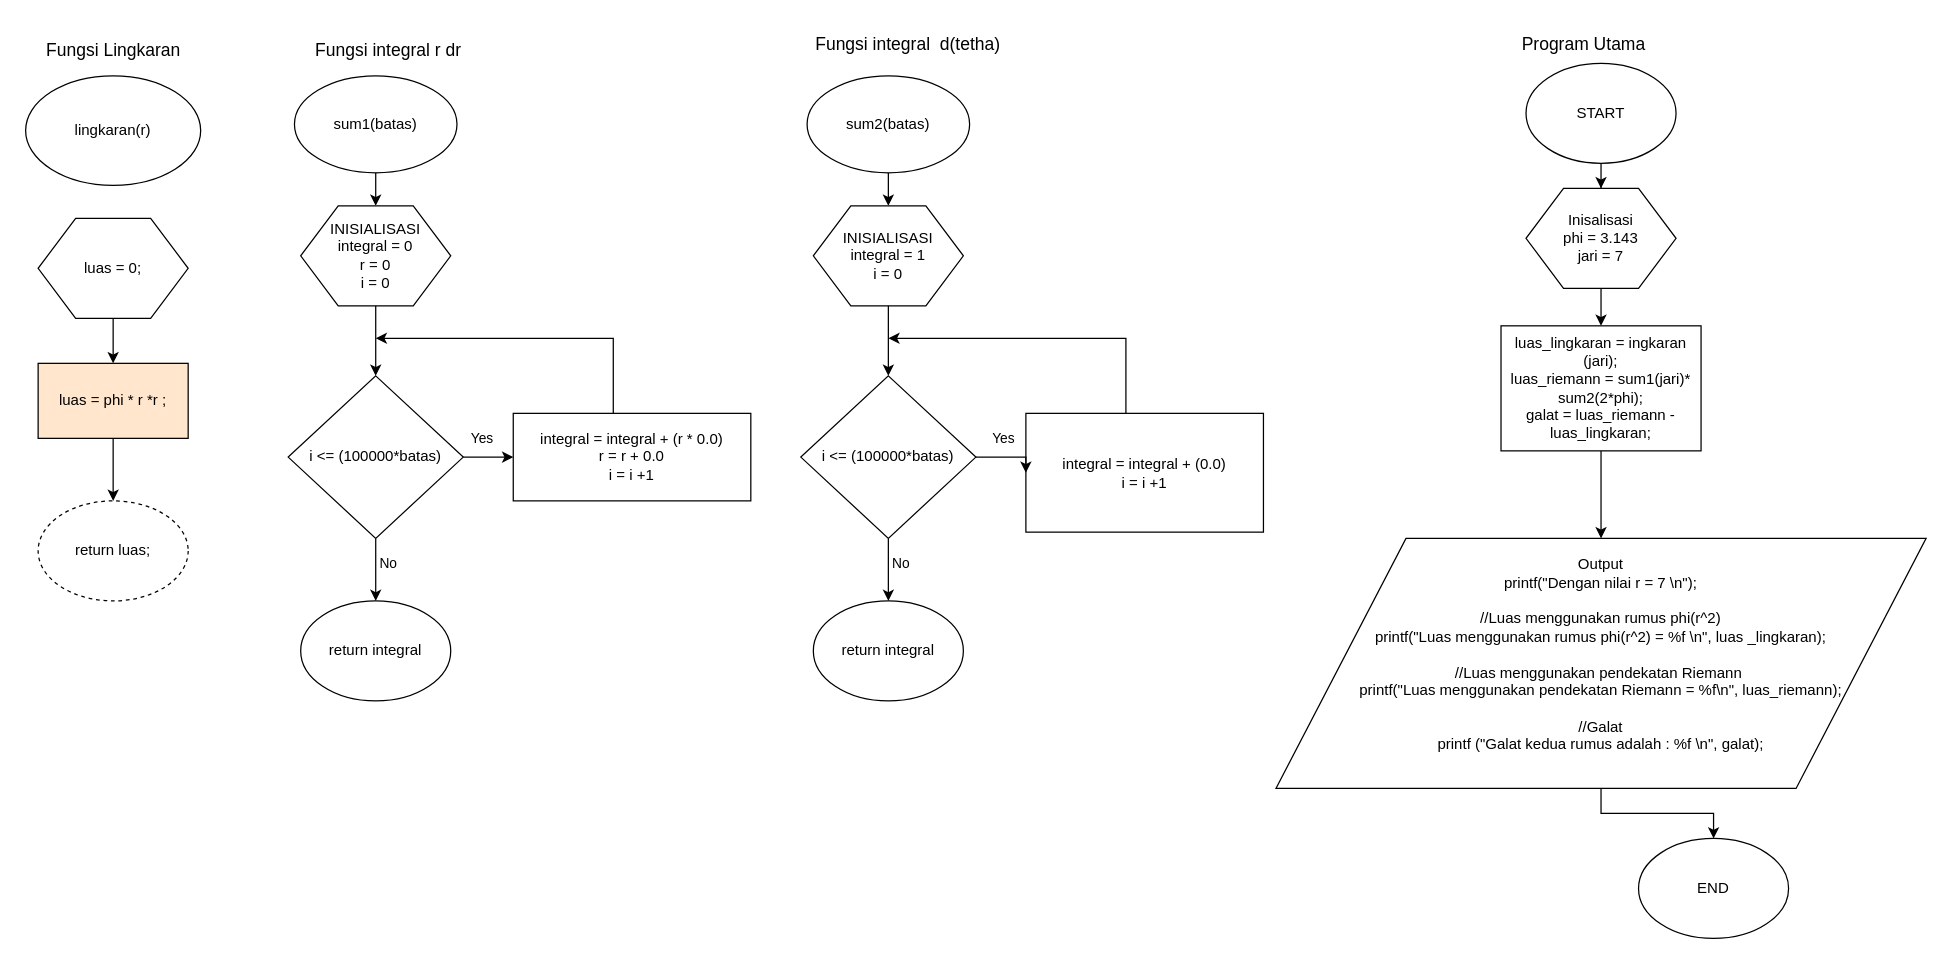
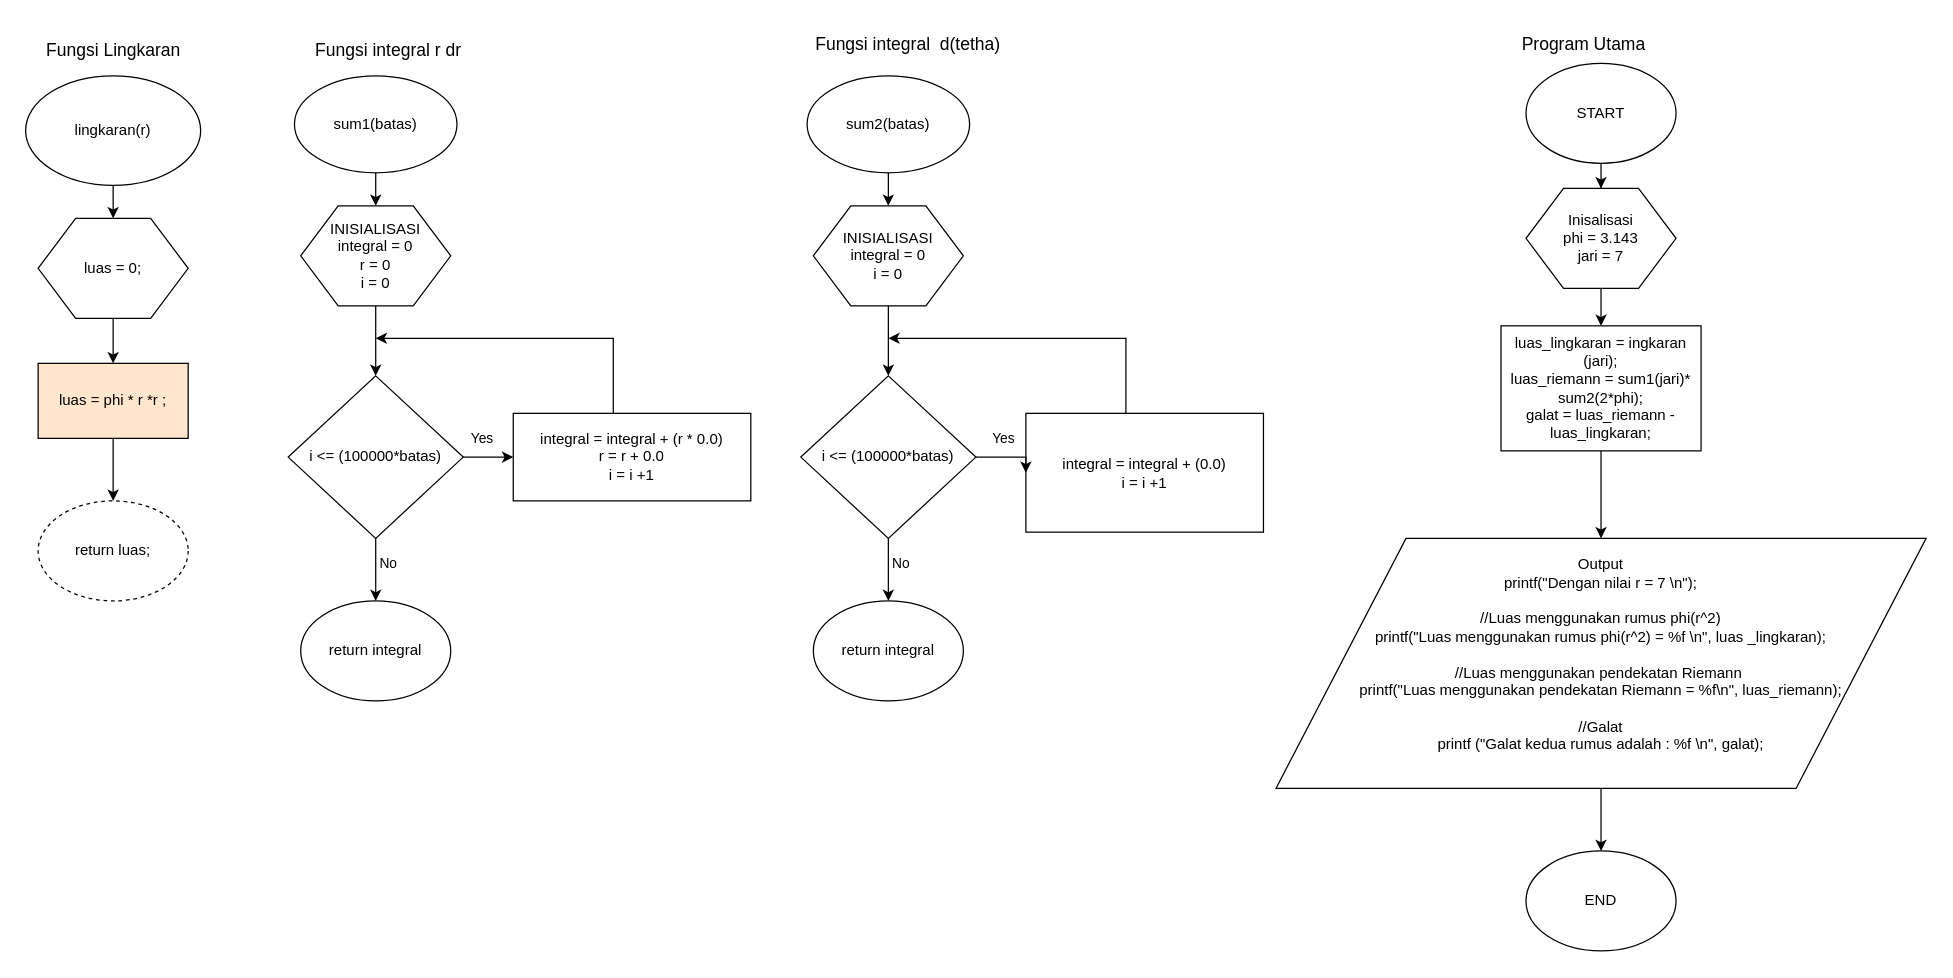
  <mxCell id="0" />
  <mxCell id="1" parent="0" />
  <mxCell id="2" value="" style="edgeStyle=orthogonalEdgeStyle;rounded=0;orthogonalLoop=1;jettySize=auto;html=1;" edge="1" parent="1" source="3" target="5"><mxGeometry relative="1" as="geometry" /></mxCell>
  <mxCell id="3" value="START" style="ellipse;whiteSpace=wrap;html=1;" vertex="1" parent="1"><mxGeometry x="1220" y="50" width="120" height="80" as="geometry" /></mxCell>
  <mxCell id="4" value="" style="edgeStyle=orthogonalEdgeStyle;rounded=0;orthogonalLoop=1;jettySize=auto;html=1;" edge="1" parent="1" source="5" target="7"><mxGeometry relative="1" as="geometry" /></mxCell>
  <mxCell id="5" value="Inisalisasi&lt;br&gt;phi = 3.143&lt;br&gt;jari = 7" style="shape=hexagon;perimeter=hexagonPerimeter2;whiteSpace=wrap;html=1;" vertex="1" parent="1"><mxGeometry x="1220" y="150" width="120" height="80" as="geometry" /></mxCell>
  <mxCell id="6" value="" style="edgeStyle=orthogonalEdgeStyle;rounded=0;orthogonalLoop=1;jettySize=auto;html=1;" edge="1" parent="1" source="7" target="9"><mxGeometry relative="1" as="geometry" /></mxCell>
  <mxCell id="7" value="luas_lingkaran = ingkaran (jari);&lt;br&gt;luas_riemann = sum1(jari)*&lt;br&gt;sum2(2*phi);&lt;br&gt;galat = luas_riemann - luas_lingkaran;" style="rounded=0;whiteSpace=wrap;html=1;" vertex="1" parent="1"><mxGeometry x="1200" y="260" width="160" height="100" as="geometry" /></mxCell>
  <mxCell id="8" value="" style="edgeStyle=orthogonalEdgeStyle;rounded=0;orthogonalLoop=1;jettySize=auto;html=1;" edge="1" parent="1" source="9" target="10"><mxGeometry relative="1" as="geometry" /></mxCell>
  <mxCell id="9" value="Output&lt;br&gt;&lt;div&gt;printf(&quot;Dengan nilai r = 7 \n&quot;);&lt;/div&gt;&lt;div&gt;&lt;span style=&quot;white-space: pre&quot;&gt;&#09;&lt;/span&gt;&lt;/div&gt;&lt;div&gt;//Luas menggunakan rumus phi(r^2)&lt;/div&gt;&lt;div&gt;printf(&quot;Luas menggunakan rumus phi(r^2) = %f \n&quot;, luas _lingkaran);&lt;/div&gt;&lt;div&gt;&lt;span style=&quot;white-space: pre&quot;&gt;&#09;&lt;/span&gt;&lt;/div&gt;&lt;div&gt;//Luas menggunakan pendekatan Riemann&amp;nbsp;&lt;/div&gt;&lt;div&gt;printf(&quot;Luas menggunakan pendekatan Riemann = %f\n&quot;, luas_riemann);&lt;/div&gt;&lt;div&gt;&lt;span style=&quot;white-space: pre&quot;&gt;&#09;&lt;/span&gt;&lt;/div&gt;&lt;div&gt;//Galat&lt;/div&gt;&lt;div&gt;printf (&quot;Galat kedua rumus adalah : %f \n&quot;, galat);&lt;/div&gt;&lt;div&gt;&lt;span style=&quot;white-space: pre&quot;&gt;&#09;&lt;/span&gt;&lt;/div&gt;" style="shape=parallelogram;perimeter=parallelogramPerimeter;whiteSpace=wrap;html=1;align=center;" vertex="1" parent="1"><mxGeometry x="1020" y="430" width="520" height="200" as="geometry" /></mxCell>
- <mxCell id="10" value="END" style="ellipse;whiteSpace=wrap;html=1;" vertex="1" parent="1"><mxGeometry x="1310" y="670" width="120" height="80" as="geometry" /></mxCell>
+ <mxCell id="10" value="END" style="ellipse;whiteSpace=wrap;html=1;" vertex="1" parent="1"><mxGeometry x="1220" y="680" width="120" height="80" as="geometry" /></mxCell>
+ <mxCell id="11" value="" style="edgeStyle=orthogonalEdgeStyle;rounded=0;orthogonalLoop=1;jettySize=auto;html=1;" edge="1" parent="1" source="12" target="14"><mxGeometry relative="1" as="geometry" /></mxCell>
  <mxCell id="12" value="&lt;div&gt;lingkaran(r)&lt;/div&gt;" style="ellipse;whiteSpace=wrap;html=1;" vertex="1" parent="1"><mxGeometry x="20" y="60" width="140" height="87.6" as="geometry" /></mxCell>
  <mxCell id="13" value="" style="edgeStyle=orthogonalEdgeStyle;rounded=0;orthogonalLoop=1;jettySize=auto;html=1;" edge="1" parent="1" source="14" target="16"><mxGeometry relative="1" as="geometry" /></mxCell>
  <mxCell id="14" value="luas = 0;" style="shape=hexagon;perimeter=hexagonPerimeter2;whiteSpace=wrap;html=1;" vertex="1" parent="1"><mxGeometry x="30" y="174" width="120" height="80" as="geometry" /></mxCell>
  <mxCell id="15" value="" style="edgeStyle=orthogonalEdgeStyle;rounded=0;orthogonalLoop=1;jettySize=auto;html=1;" edge="1" parent="1" source="16" target="17"><mxGeometry relative="1" as="geometry" /></mxCell>
  <mxCell id="16" value="&lt;span style=&quot;white-space: normal&quot;&gt;luas = phi * r *r ;&lt;/span&gt;" style="rounded=0;whiteSpace=wrap;html=1;fillColor=#ffe6cc;" vertex="1" parent="1"><mxGeometry x="30" y="290" width="120" height="60" as="geometry" /></mxCell>
  <mxCell id="17" value="return luas;" style="ellipse;whiteSpace=wrap;html=1;dashed=1;" vertex="1" parent="1"><mxGeometry x="30" y="400" width="120" height="80" as="geometry" /></mxCell>
  <mxCell id="18" value="" style="edgeStyle=orthogonalEdgeStyle;rounded=0;orthogonalLoop=1;jettySize=auto;html=1;" edge="1" parent="1" source="19" target="21"><mxGeometry relative="1" as="geometry" /></mxCell>
  <mxCell id="19" value="&lt;div&gt;sum1(batas)&lt;/div&gt;" style="ellipse;whiteSpace=wrap;html=1;" vertex="1" parent="1"><mxGeometry x="235" y="60" width="130" height="77.6" as="geometry" /></mxCell>
  <mxCell id="20" value="" style="edgeStyle=orthogonalEdgeStyle;rounded=0;orthogonalLoop=1;jettySize=auto;html=1;" edge="1" parent="1" source="21" target="27"><mxGeometry relative="1" as="geometry" /></mxCell>
  <mxCell id="21" value="INISIALISASI&lt;br&gt;integral = 0&lt;br&gt;r = 0&lt;br&gt;i = 0" style="shape=hexagon;perimeter=hexagonPerimeter2;whiteSpace=wrap;html=1;" vertex="1" parent="1"><mxGeometry x="240" y="164" width="120" height="80" as="geometry" /></mxCell>
  <mxCell id="22" value="" style="edgeStyle=orthogonalEdgeStyle;rounded=0;orthogonalLoop=1;jettySize=auto;html=1;" edge="1" parent="1" source="23"><mxGeometry relative="1" as="geometry"><mxPoint x="300" y="270" as="targetPoint" /><Array as="points"><mxPoint x="490" y="270" /></Array></mxGeometry></mxCell>
  <mxCell id="23" value="&lt;span style=&quot;white-space: normal&quot;&gt;integral = integral + (r * 0.0)&lt;br&gt;r = r + 0.0&lt;br&gt;i = i +1&lt;br&gt;&lt;/span&gt;" style="rounded=0;whiteSpace=wrap;html=1;" vertex="1" parent="1"><mxGeometry x="410" y="330" width="190" height="70" as="geometry" /></mxCell>
  <mxCell id="24" value="return integral" style="ellipse;whiteSpace=wrap;html=1;" vertex="1" parent="1"><mxGeometry x="240" y="480" width="120" height="80" as="geometry" /></mxCell>
  <mxCell id="25" value="Yes" style="edgeStyle=orthogonalEdgeStyle;rounded=0;orthogonalLoop=1;jettySize=auto;html=1;entryX=0;entryY=0.5;entryDx=0;entryDy=0;" edge="1" parent="1" source="27" target="23"><mxGeometry x="0.232" y="18" relative="1" as="geometry"><mxPoint x="430" y="325" as="targetPoint" /><Array as="points"><mxPoint x="400" y="365" /><mxPoint x="400" y="365" /></Array><mxPoint x="-10" y="3" as="offset" /></mxGeometry></mxCell>
  <mxCell id="26" value="No" style="edgeStyle=orthogonalEdgeStyle;rounded=0;orthogonalLoop=1;jettySize=auto;html=1;" edge="1" parent="1" source="27" target="24"><mxGeometry x="-0.2" y="10" relative="1" as="geometry"><mxPoint as="offset" /></mxGeometry></mxCell>
  <mxCell id="27" value="i &amp;lt;=&amp;nbsp;&lt;span style=&quot;text-align: left ; white-space: nowrap&quot;&gt;(100000*batas)&lt;/span&gt;" style="rhombus;whiteSpace=wrap;html=1;" vertex="1" parent="1"><mxGeometry x="230" y="300" width="140" height="130" as="geometry" /></mxCell>
  <mxCell id="28" value="" style="edgeStyle=orthogonalEdgeStyle;rounded=0;orthogonalLoop=1;jettySize=auto;html=1;" edge="1" parent="1" source="29" target="31"><mxGeometry relative="1" as="geometry" /></mxCell>
  <mxCell id="29" value="&lt;div&gt;sum2(batas)&lt;/div&gt;" style="ellipse;whiteSpace=wrap;html=1;" vertex="1" parent="1"><mxGeometry x="645" y="60" width="130" height="77.6" as="geometry" /></mxCell>
  <mxCell id="30" value="" style="edgeStyle=orthogonalEdgeStyle;rounded=0;orthogonalLoop=1;jettySize=auto;html=1;" edge="1" parent="1" source="31" target="37"><mxGeometry relative="1" as="geometry" /></mxCell>
- <mxCell id="31" value="INISIALISASI&lt;br&gt;integral = 1&lt;br&gt;i = 0" style="shape=hexagon;perimeter=hexagonPerimeter2;whiteSpace=wrap;html=1;" vertex="1" parent="1"><mxGeometry x="650" y="164" width="120" height="80" as="geometry" /></mxCell>
+ <mxCell id="31" value="INISIALISASI&lt;br&gt;integral = 0&lt;br&gt;i = 0" style="shape=hexagon;perimeter=hexagonPerimeter2;whiteSpace=wrap;html=1;" vertex="1" parent="1"><mxGeometry x="650" y="164" width="120" height="80" as="geometry" /></mxCell>
  <mxCell id="32" value="" style="edgeStyle=orthogonalEdgeStyle;rounded=0;orthogonalLoop=1;jettySize=auto;html=1;" edge="1" parent="1" source="33"><mxGeometry relative="1" as="geometry"><mxPoint x="710" y="270" as="targetPoint" /><Array as="points"><mxPoint x="900" y="270" /></Array></mxGeometry></mxCell>
  <mxCell id="33" value="&lt;span style=&quot;white-space: normal&quot;&gt;integral = integral + (0.0)&lt;br&gt;i = i +1&lt;br&gt;&lt;/span&gt;" style="rounded=0;whiteSpace=wrap;html=1;" vertex="1" parent="1"><mxGeometry x="820" y="330" width="190" height="95" as="geometry" /></mxCell>
  <mxCell id="34" value="return integral" style="ellipse;whiteSpace=wrap;html=1;" vertex="1" parent="1"><mxGeometry x="650" y="480" width="120" height="80" as="geometry" /></mxCell>
  <mxCell id="35" value="Yes" style="edgeStyle=orthogonalEdgeStyle;rounded=0;orthogonalLoop=1;jettySize=auto;html=1;entryX=0;entryY=0.5;entryDx=0;entryDy=0;" edge="1" parent="1" source="37" target="33"><mxGeometry x="0.232" y="18" relative="1" as="geometry"><mxPoint x="840" y="325" as="targetPoint" /><Array as="points"><mxPoint x="810" y="365" /><mxPoint x="810" y="365" /></Array><mxPoint x="-10" y="3" as="offset" /></mxGeometry></mxCell>
  <mxCell id="36" value="No" style="edgeStyle=orthogonalEdgeStyle;rounded=0;orthogonalLoop=1;jettySize=auto;html=1;" edge="1" parent="1" source="37" target="34"><mxGeometry x="-0.2" y="10" relative="1" as="geometry"><mxPoint as="offset" /></mxGeometry></mxCell>
  <mxCell id="37" value="i &amp;lt;=&amp;nbsp;&lt;span style=&quot;text-align: left ; white-space: nowrap&quot;&gt;(100000*batas)&lt;/span&gt;" style="rhombus;whiteSpace=wrap;html=1;" vertex="1" parent="1"><mxGeometry x="640" y="300" width="140" height="130" as="geometry" /></mxCell>
  <mxCell id="38" value="&lt;font style=&quot;font-size: 14px&quot;&gt;Fungsi Lingkaran&lt;/font&gt;" style="text;html=1;align=center;verticalAlign=middle;resizable=0;points=[];autosize=1;" vertex="1" parent="1"><mxGeometry x="30" y="30" width="120" height="20" as="geometry" /></mxCell>
  <mxCell id="39" value="&lt;font style=&quot;font-size: 14px&quot;&gt;Fungsi integral r dr&lt;/font&gt;" style="text;html=1;" vertex="1" parent="1"><mxGeometry x="250" y="25" width="120" height="30" as="geometry" /></mxCell>
  <mxCell id="40" value="&lt;font style=&quot;font-size: 14px&quot;&gt;Fungsi integral&amp;nbsp; d(tetha)&lt;/font&gt;" style="text;html=1;" vertex="1" parent="1"><mxGeometry x="650" y="20" width="130" height="30" as="geometry" /></mxCell>
  <mxCell id="41" value="&lt;font style=&quot;font-size: 14px&quot;&gt;Program Utama&lt;/font&gt;" style="text;html=1;" vertex="1" parent="1"><mxGeometry x="1215" y="20" width="130" height="30" as="geometry" /></mxCell>
